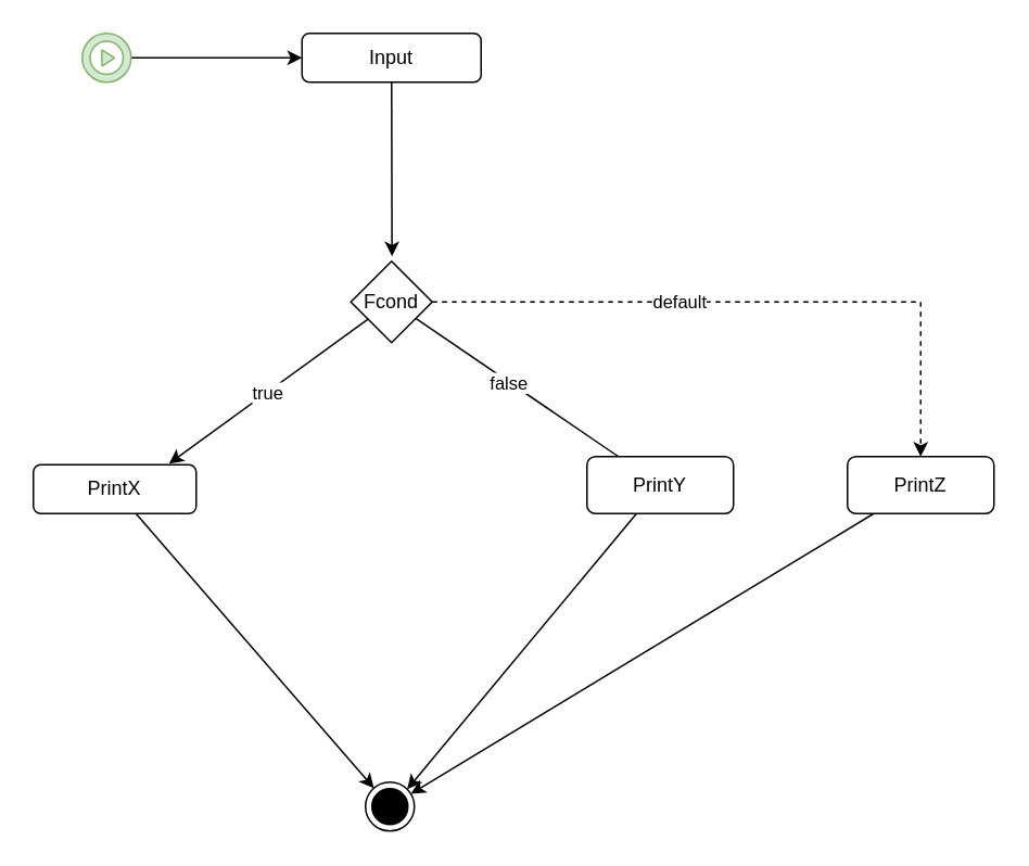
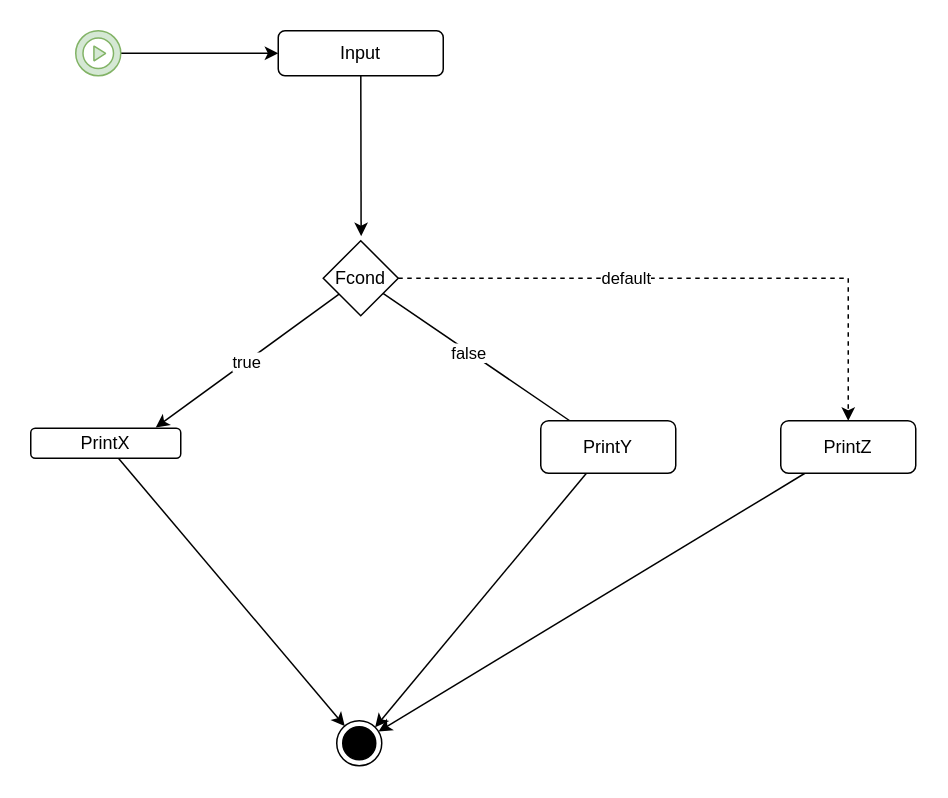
  <mxCell id="0" />
  <mxCell id="1" parent="0" />
  <mxCell id="2" style="edgeStyle=none;rounded=0;orthogonalLoop=1;jettySize=auto;html=1;entryX=0;entryY=0.5;entryDx=0;entryDy=0;" parent="1" source="3" target="6" edge="1"><mxGeometry relative="1" as="geometry" /></mxCell>
  <mxCell id="3" value="" style="sketch=0;html=1;aspect=fixed;strokeColor=#82b366;shadow=0;fillColor=#d5e8d4;verticalAlign=top;labelPosition=center;verticalLabelPosition=bottom;shape=mxgraph.gcp2.play_start" parent="1" vertex="1"><mxGeometry x="50" y="20" width="30" height="30" as="geometry" /></mxCell>
  <mxCell id="4" value="" style="ellipse;html=1;shape=endState;fillColor=strokeColor;" parent="1" vertex="1"><mxGeometry x="224" y="480" width="30" height="30" as="geometry" /></mxCell>
  <mxCell id="5" style="rounded=0;orthogonalLoop=1;jettySize=auto;html=1;entryX=0.505;entryY=-0.061;entryDx=0;entryDy=0;entryPerimeter=0;" edge="1" parent="1" source="6" target="13"><mxGeometry relative="1" as="geometry" /></mxCell>
  <mxCell id="6" value="Input" style="rounded=1;whiteSpace=wrap;html=1;" parent="1" vertex="1"><mxGeometry x="185" y="20" width="110" height="30" as="geometry" /></mxCell>
  <mxCell id="7" style="edgeStyle=none;rounded=0;orthogonalLoop=1;jettySize=auto;html=1;entryX=0.833;entryY=-0.022;entryDx=0;entryDy=0;entryPerimeter=0;" parent="1" source="13" target="15" edge="1"><mxGeometry relative="1" as="geometry" /></mxCell>
  <mxCell id="8" value="true" style="edgeLabel;html=1;align=center;verticalAlign=middle;resizable=0;points=[];" parent="7" vertex="1" connectable="0"><mxGeometry x="0.017" relative="1" as="geometry"><mxPoint as="offset" /></mxGeometry></mxCell>
  <mxCell id="9" style="edgeStyle=none;rounded=0;orthogonalLoop=1;jettySize=auto;html=1;endArrow=none;" parent="1" source="13" target="17" edge="1"><mxGeometry relative="1" as="geometry" /></mxCell>
  <mxCell id="10" value="false" style="edgeLabel;html=1;align=center;verticalAlign=middle;resizable=0;points=[];" parent="9" vertex="1" connectable="0"><mxGeometry x="-0.086" y="-1" relative="1" as="geometry"><mxPoint as="offset" /></mxGeometry></mxCell>
  <mxCell id="11" style="edgeStyle=orthogonalEdgeStyle;rounded=0;orthogonalLoop=1;jettySize=auto;html=1;dashed=1;" edge="1" parent="1" source="13" target="19"><mxGeometry relative="1" as="geometry" /></mxCell>
  <mxCell id="12" value="default" style="edgeLabel;html=1;align=center;verticalAlign=middle;resizable=0;points=[];" vertex="1" connectable="0" parent="11"><mxGeometry x="-0.235" y="1" relative="1" as="geometry"><mxPoint as="offset" /></mxGeometry></mxCell>
  <mxCell id="13" value="Fcond" style="rhombus;whiteSpace=wrap;html=1;" parent="1" vertex="1"><mxGeometry x="215" y="160" width="50" height="50" as="geometry" /></mxCell>
  <mxCell id="14" style="edgeStyle=none;rounded=0;orthogonalLoop=1;jettySize=auto;html=1;" parent="1" source="15" target="4" edge="1"><mxGeometry relative="1" as="geometry" /></mxCell>
- <mxCell id="15" value="PrintX" style="rounded=1;whiteSpace=wrap;html=1;" parent="1" vertex="1"><mxGeometry x="20" y="285" width="100" height="30" as="geometry" /></mxCell>
+ <mxCell id="15" value="PrintX" style="rounded=1;whiteSpace=wrap;html=1;" parent="1" vertex="1"><mxGeometry x="20" y="285" width="100" height="20" as="geometry" /></mxCell>
  <mxCell id="16" style="edgeStyle=none;rounded=0;orthogonalLoop=1;jettySize=auto;html=1;entryX=1;entryY=0;entryDx=0;entryDy=0;" parent="1" source="17" target="4" edge="1"><mxGeometry relative="1" as="geometry" /></mxCell>
  <mxCell id="17" value="PrintY" style="rounded=1;whiteSpace=wrap;html=1;" parent="1" vertex="1"><mxGeometry x="360" y="280" width="90" height="35" as="geometry" /></mxCell>
  <mxCell id="18" style="rounded=0;orthogonalLoop=1;jettySize=auto;html=1;" edge="1" parent="1" source="19" target="4"><mxGeometry relative="1" as="geometry" /></mxCell>
  <mxCell id="19" value="PrintZ" style="rounded=1;whiteSpace=wrap;html=1;" vertex="1" parent="1"><mxGeometry x="520" y="280" width="90" height="35" as="geometry" /></mxCell>
